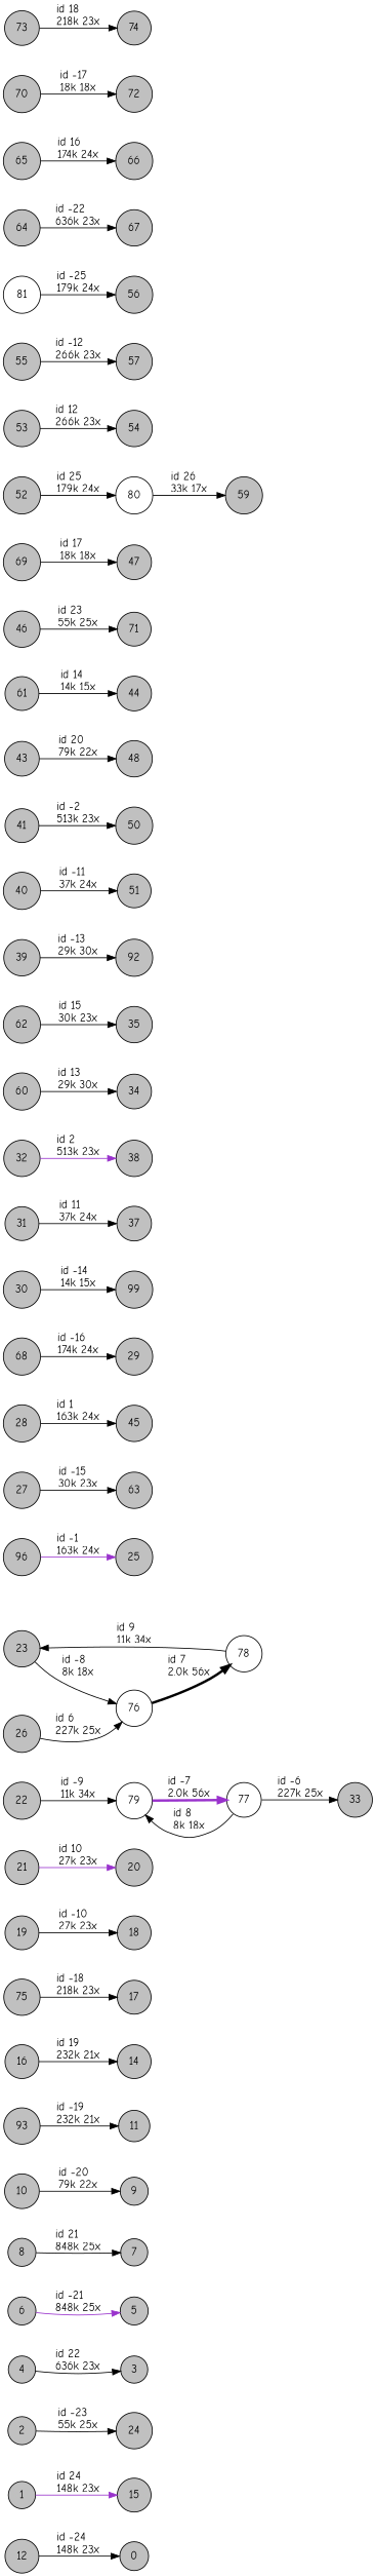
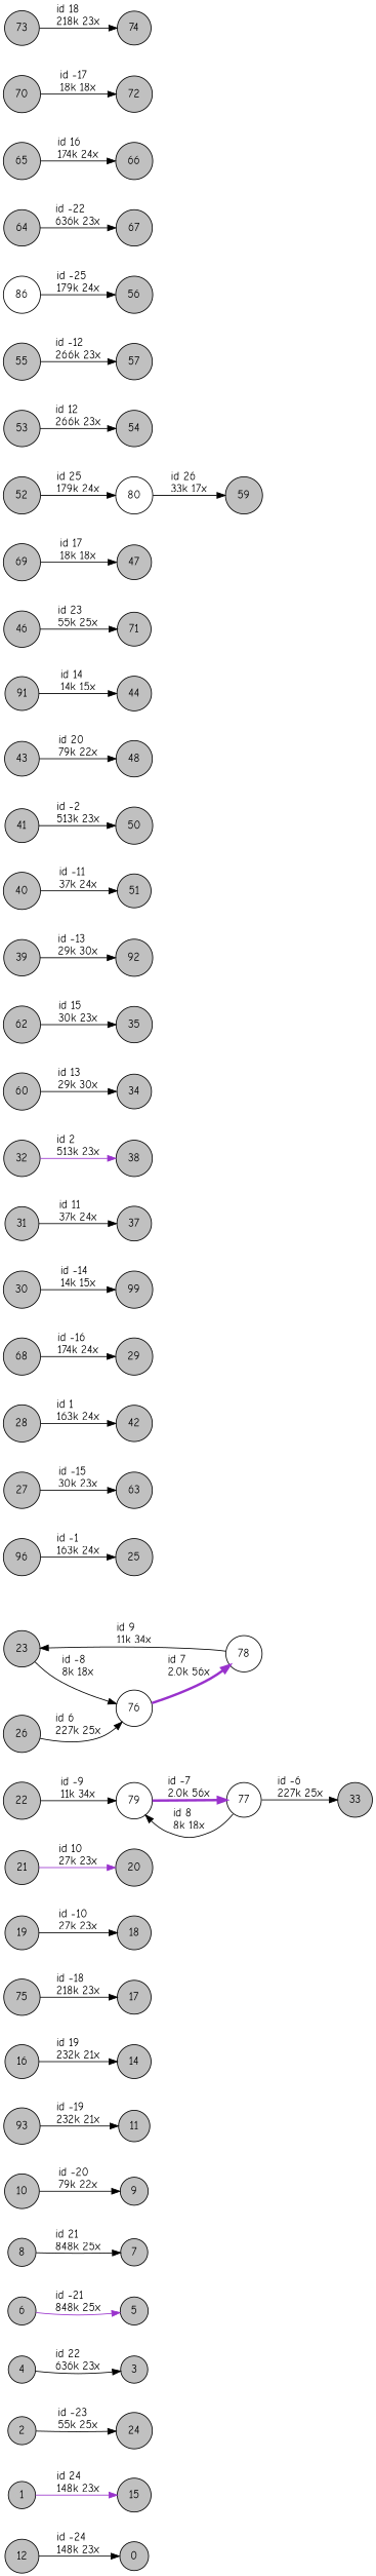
  digraph {
    fontname="Comic Neue"
    nodesep=0.5
    rankdir=LR
    node [fillcolor=grey fontname="Comic Neue" shape=circle style=filled]
    edge [color=black fontname="Comic Neue"]
    0 [height=0.3]
    1 [height=0.3]
    15 [height=0.3]
    2 [height=0.3]
    24 [height=0.3]
    3 [height=0.3]
    4 [height=0.3]
    5 [height=0.3]
    6 [height=0.3]
    7 [height=0.3]
    8 [height=0.3]
    9 [height=0.3]
    10 [height=0.3]
    11 [height=0.3]
    12 [height=0.3]
    n16 [height=0.3 label=93]
    14 [height=0.3]
    16 [height=0.3]
    17 [height=0.3]
    18 [height=0.3]
    19 [height=0.3]
    20 [height=0.3]
    21 [height=0.3]
    22 [height=0.3]
    79 [height=0.3 fillcolor="" style=""]
    77 [height=0.3 fillcolor="" style=""]
    23 [height=0.3]
    76 [height=0.3 fillcolor="" style=""]
    25 [height=0.3]
    26 [height=0.3]
    78 [height=0.3 fillcolor="" style=""]
    27 [height=0.3]
    63 [height=0.3]
    28 [height=0.3]
-   45 [height=0.3]
+   45 [height=0.3 label=42]
    29 [height=0.3]
    30 [height=0.3]
    n38 [height=0.3 label=99]
    31 [height=0.3]
    37 [height=0.3]
    32 [height=0.3]
    38 [height=0.3]
    33 [height=0.3]
    34 [height=0.3]
    35 [height=0.3]
    n46 [height=0.3 label=96]
    39 [height=0.3]
    n48 [height=0.3 label=92]
    40 [height=0.3]
    51 [height=0.3]
    41 [height=0.3]
    50 [height=0.3]
    43 [height=0.3]
    48 [height=0.3]
    44 [height=0.3]
    46 [height=0.3]
    71 [height=0.3]
    47 [height=0.3]
    52 [height=0.3]
    80 [height=0.3 fillcolor="" style=""]
    59 [height=0.3]
    53 [height=0.3]
    54 [height=0.3]
    55 [height=0.3]
    57 [height=0.3]
    56 [height=0.3]
-   81 [height=0.3 fillcolor="" style=""]
+   81 [height=0.3 label=86 fillcolor="" style=""]
    60 [height=0.3]
-   61 [height=0.3]
+   61 [height=0.3 label=91]
    62 [height=0.3]
    64 [height=0.3]
    67 [height=0.3]
    65 [height=0.3]
    66 [height=0.3]
    68 [height=0.3]
    69 [height=0.3]
    70 [height=0.3]
    72 [height=0.3]
    73 [height=0.3]
    74 [height=0.3]
    75 [height=0.3]
    1 -> 15 [color=darkorchid label="id 24\l148k 23x"]
    2 -> 24 [label="id -23\l55k 25x"]
    4 -> 3 [label="id 22\l636k 23x"]
    6 -> 5 [color=darkorchid label="id -21\l848k 25x"]
    8 -> 7 [label="id 21\l848k 25x"]
    10 -> 9 [label="id -20\l79k 22x"]
    12 -> 0 [label="id -24\l148k 23x"]
    n16 -> 11 [label="id -19\l232k 21x"]
    16 -> 14 [label="id 19\l232k 21x"]
    19 -> 18 [label="id -10\l27k 23x"]
    21 -> 20 [color=darkorchid label="id 10\l27k 23x"]
    22 -> 79 [label="id -9\l11k 34x"]
    79 -> 77 [color=darkorchid label="id -7\l2.0k 56x" penwidth=3]
    77 -> 79 [label="id 8\l8k 18x"]
    77 -> 33 [label="id -6\l227k 25x"]
    23 -> 76 [label="id -8\l8k 18x"]
-   76 -> 78 [label="id 7\l2.0k 56x" penwidth=3]
+   76 -> 78 [color=darkorchid label="id 7\l2.0k 56x" penwidth=3]
    26 -> 76 [label="id 6\l227k 25x"]
    78 -> 23 [label="id 9\l11k 34x"]
    27 -> 63 [label="id -15\l30k 23x"]
    28 -> 45 [label="id 1\l163k 24x"]
    30 -> n38 [label="id -14\l14k 15x"]
    31 -> 37 [label="id 11\l37k 24x"]
    32 -> 38 [color=darkorchid label="id 2\l513k 23x"]
-   n46 -> 25 [color=darkorchid label="id -1\l163k 24x"]
+   n46 -> 25 [label="id -1\l163k 24x"]
    39 -> n48 [label="id -13\l29k 30x"]
    40 -> 51 [label="id -11\l37k 24x"]
    41 -> 50 [label="id -2\l513k 23x"]
    43 -> 48 [label="id 20\l79k 22x"]
    46 -> 71 [label="id 23\l55k 25x"]
    52 -> 80 [label="id 25\l179k 24x"]
    80 -> 59 [label="id 26\l33k 17x"]
    53 -> 54 [label="id 12\l266k 23x"]
    55 -> 57 [label="id -12\l266k 23x"]
    81 -> 56 [label="id -25\l179k 24x"]
    60 -> 34 [label="id 13\l29k 30x"]
    61 -> 44 [label="id 14\l14k 15x"]
    62 -> 35 [label="id 15\l30k 23x"]
    64 -> 67 [label="id -22\l636k 23x"]
    65 -> 66 [label="id 16\l174k 24x"]
    68 -> 29 [label="id -16\l174k 24x"]
    69 -> 47 [label="id 17\l18k 18x"]
    70 -> 72 [label="id -17\l18k 18x"]
    73 -> 74 [label="id 18\l218k 23x"]
    75 -> 17 [label="id -18\l218k 23x"]
  }
